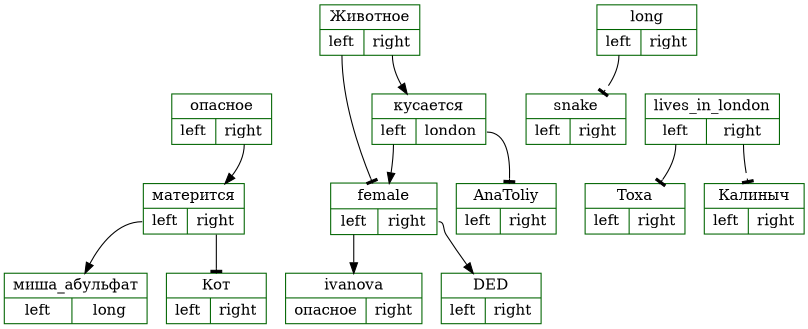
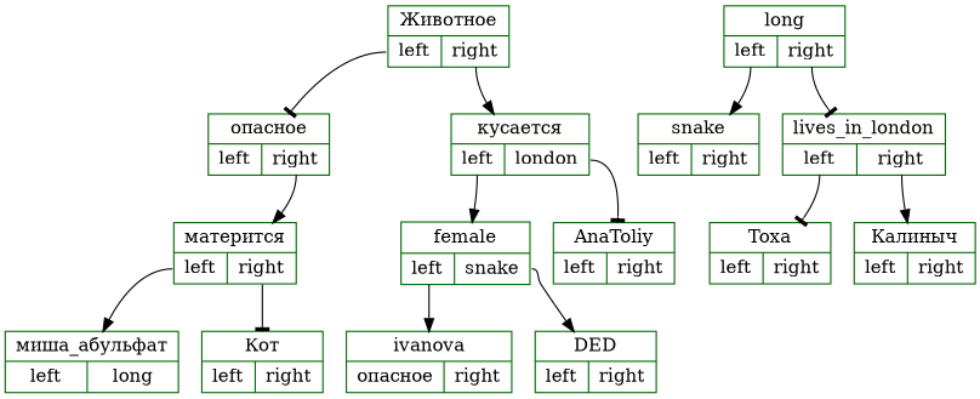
  digraph {
    rankdir=TB
    node [color=darkgreen fillcolor=white shape=record style=filled]
    edge [arrowhead=normal color=black]
    n1 [label="{Животное | {<fl15> left | <fr15> right}}"]
    n2 [label="{опасное | {<fl14> left | <fr14> right}}"]
    n3 [label="{кусается | {<fl5> left | <fr5> london}}"]
    n4 [label="{матерится | {<fl8> left | <fr8> right}}"]
-   n5 [label="{female | {<fl4> left | <fr4> right}}"]
+   n5 [label="{female | {<fl4> left | <fr4> snake}}"]
    n6 [label="{AnaToliy | {<fl1> left | <fr1> right}}"]
    n7 [label="{long | {<fl13> left | <fr13> right}}"]
    n8 [label="{snake | {<fl12> left | <fr12> right}}"]
    n9 [label="{lives_in_london | {<fl11> left | <fr11> right}}"]
    n10 [label="{миша_абульфат | {<fl7> left | <fr7> long}}"]
    n11 [label="{Кот | {<fl6> left | <fr6> right}}"]
    n12 [label="{Toxa | {<fl10> left | <fr10> right}}"]
    n13 [label="{Калиныч | {<fl9> left | <fr9> right}}"]
    n14 [label="{ivanova | {<fl3> опасное | <fr3> right}}"]
    n15 [label="{DED | {<fl2> left | <fr2> right}}"]
-   n1 -> n5 [arrowhead=tee tailport=fl15]
+   n1 -> n2 [arrowhead=tee tailport=fl15]
    n1 -> n3 [tailport=fr15]
    n2 -> n4 [tailport=fr14]
    n3 -> n5 [tailport=fl5]
    n3 -> n6 [arrowhead=tee tailport=fr5]
    n4 -> n10 [tailport=fl8]
    n4 -> n11 [arrowhead=tee tailport=fr8]
    n5 -> n14 [tailport=fl4]
    n5 -> n15 [tailport=fr4]
-   n7 -> n8 [arrowhead=tee tailport=fl13]
+   n7 -> n8 [tailport=fl13]
+   n7 -> n9 [arrowhead=tee tailport=fr13]
    n9 -> n12 [arrowhead=tee tailport=fl11]
-   n9 -> n13 [arrowhead=tee tailport=fr11]
+   n9 -> n13 [tailport=fr11]
  }
